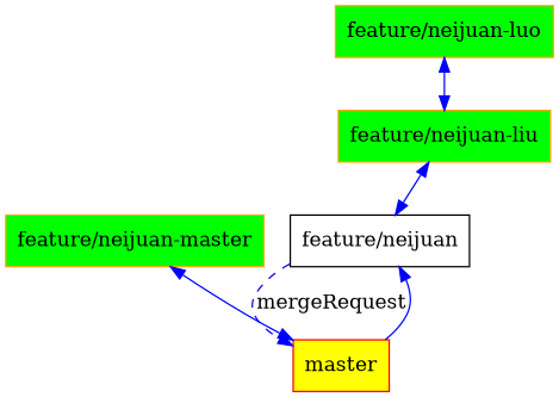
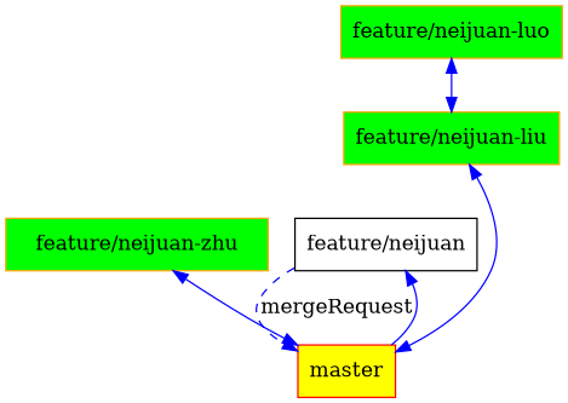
  digraph {
    node [color=orange fillcolor=green rank=same shape=box style=filled]
    edge [color=blue dir=both]
    n1 [label="feature/neijuan-liu"]
    n2 [label="feature/neijuan" color="" fillcolor="" rank="" style=""]
    master [color=red fillcolor=yellow lable=master rank=""]
-   n4 [label="feature/neijuan-master"]
+   n4 [label="feature/neijuan-zhu"]
    n5 [label="feature/neijuan-luo"]
-   n1 -> n2
+   n1 -> master
    n2 -> master [label=mergeRequest style=dashed dir=""]
    master -> n2 [dir=""]
    n4 -> master
    n5 -> n1
  }
